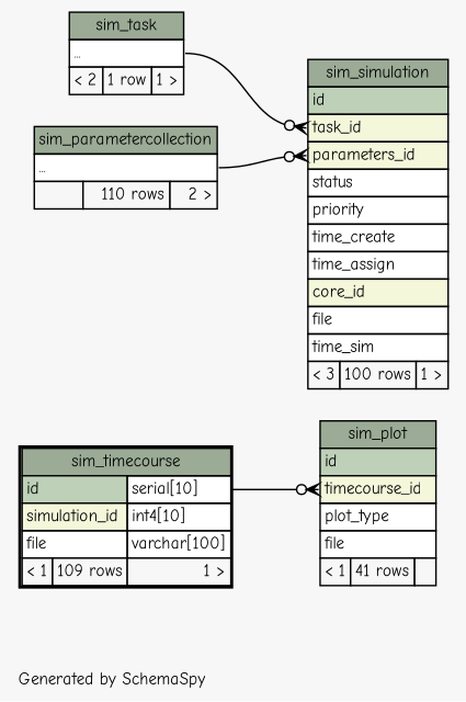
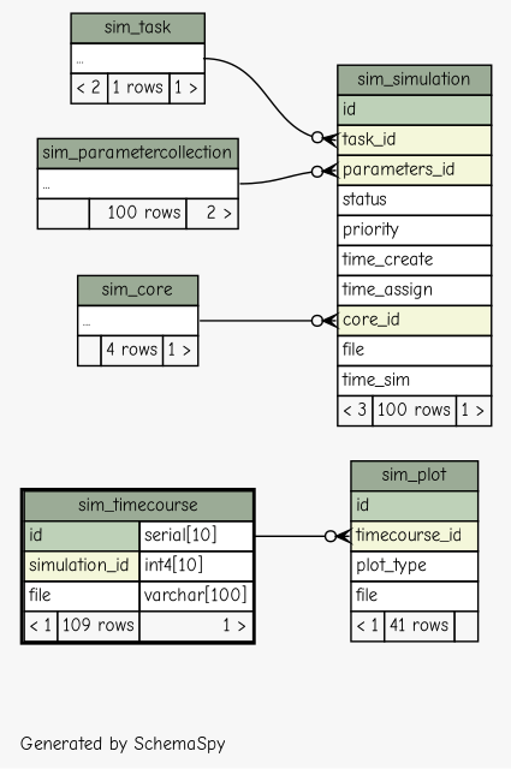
  digraph {
    bgcolor="#f7f7f7"
    fontname="Comic Neue"
    fontsize=11
    label="\nGenerated by SchemaSpy"
    labeljust=l
    nodesep=0.18
    rankdir=RL
    ranksep=0.46
    node [fontname="Comic Neue" fontsize=11 shape=plaintext]
    edge [arrowhead=none arrowsize=0.8 arrowtail=crowodot dir=back fontname="Comic Neue" headport="elipses:e"]
    n1 [label=<     <TABLE BORDER="0" CELLBORDER="1" CELLSPACING="0" BGCOLOR="#ffffff">       <TR><TD COLSPAN="3" BGCOLOR="#9bab96" ALIGN="CENTER">sim_plot</TD></TR>       <TR><TD PORT="id" COLSPAN="3" BGCOLOR="#bed1b8" ALIGN="LEFT">id</TD></TR>       <TR><TD PORT="timecourse_id" COLSPAN="3" BGCOLOR="#f4f7da" ALIGN="LEFT">timecourse_id</TD></TR>       <TR><TD PORT="plot_type" COLSPAN="3" ALIGN="LEFT">plot_type</TD></TR>       <TR><TD PORT="file" COLSPAN="3" ALIGN="LEFT">file</TD></TR>       <TR><TD ALIGN="LEFT" BGCOLOR="#f7f7f7">&lt; 1</TD><TD ALIGN="RIGHT" BGCOLOR="#f7f7f7">41 rows</TD><TD ALIGN="RIGHT" BGCOLOR="#f7f7f7">  </TD></TR>     </TABLE>>]
    n2 [label=<     <TABLE BORDER="2" CELLBORDER="1" CELLSPACING="0" BGCOLOR="#ffffff">       <TR><TD COLSPAN="3" BGCOLOR="#9bab96" ALIGN="CENTER">sim_timecourse</TD></TR>       <TR><TD PORT="id" COLSPAN="2" BGCOLOR="#bed1b8" ALIGN="LEFT">id</TD><TD PORT="id.type" ALIGN="LEFT">serial[10]</TD></TR>       <TR><TD PORT="simulation_id" COLSPAN="2" BGCOLOR="#f4f7da" ALIGN="LEFT">simulation_id</TD><TD PORT="simulation_id.type" ALIGN="LEFT">int4[10]</TD></TR>       <TR><TD PORT="file" COLSPAN="2" ALIGN="LEFT">file</TD><TD PORT="file.type" ALIGN="LEFT">varchar[100]</TD></TR>       <TR><TD ALIGN="LEFT" BGCOLOR="#f7f7f7">&lt; 1</TD><TD ALIGN="RIGHT" BGCOLOR="#f7f7f7">109 rows</TD><TD ALIGN="RIGHT" BGCOLOR="#f7f7f7">1 &gt;</TD></TR>     </TABLE>>]
    n3 [label=<     <TABLE BORDER="0" CELLBORDER="1" CELLSPACING="0" BGCOLOR="#ffffff">       <TR><TD COLSPAN="3" BGCOLOR="#9bab96" ALIGN="CENTER">sim_simulation</TD></TR>       <TR><TD PORT="id" COLSPAN="3" BGCOLOR="#bed1b8" ALIGN="LEFT">id</TD></TR>       <TR><TD PORT="task_id" COLSPAN="3" BGCOLOR="#f4f7da" ALIGN="LEFT">task_id</TD></TR>       <TR><TD PORT="parameters_id" COLSPAN="3" BGCOLOR="#f4f7da" ALIGN="LEFT">parameters_id</TD></TR>       <TR><TD PORT="status" COLSPAN="3" ALIGN="LEFT">status</TD></TR>       <TR><TD PORT="priority" COLSPAN="3" ALIGN="LEFT">priority</TD></TR>       <TR><TD PORT="time_create" COLSPAN="3" ALIGN="LEFT">time_create</TD></TR>       <TR><TD PORT="time_assign" COLSPAN="3" ALIGN="LEFT">time_assign</TD></TR>       <TR><TD PORT="core_id" COLSPAN="3" BGCOLOR="#f4f7da" ALIGN="LEFT">core_id</TD></TR>       <TR><TD PORT="file" COLSPAN="3" ALIGN="LEFT">file</TD></TR>       <TR><TD PORT="time_sim" COLSPAN="3" ALIGN="LEFT">time_sim</TD></TR>       <TR><TD ALIGN="LEFT" BGCOLOR="#f7f7f7">&lt; 3</TD><TD ALIGN="RIGHT" BGCOLOR="#f7f7f7">100 rows</TD><TD ALIGN="RIGHT" BGCOLOR="#f7f7f7">1 &gt;</TD></TR>     </TABLE>>]
-   n5 [label=<     <TABLE BORDER="0" CELLBORDER="1" CELLSPACING="0" BGCOLOR="#ffffff">       <TR><TD COLSPAN="3" BGCOLOR="#9bab96" ALIGN="CENTER">sim_parametercollection</TD></TR>       <TR><TD PORT="elipses" COLSPAN="3" ALIGN="LEFT">...</TD></TR>       <TR><TD ALIGN="LEFT" BGCOLOR="#f7f7f7">  </TD><TD ALIGN="RIGHT" BGCOLOR="#f7f7f7">110 rows</TD><TD ALIGN="RIGHT" BGCOLOR="#f7f7f7">2 &gt;</TD></TR>     </TABLE>>]
-   n6 [label=<     <TABLE BORDER="0" CELLBORDER="1" CELLSPACING="0" BGCOLOR="#ffffff">       <TR><TD COLSPAN="3" BGCOLOR="#9bab96" ALIGN="CENTER">sim_task</TD></TR>       <TR><TD PORT="elipses" COLSPAN="3" ALIGN="LEFT">...</TD></TR>       <TR><TD ALIGN="LEFT" BGCOLOR="#f7f7f7">&lt; 2</TD><TD ALIGN="RIGHT" BGCOLOR="#f7f7f7">1 row</TD><TD ALIGN="RIGHT" BGCOLOR="#f7f7f7">1 &gt;</TD></TR>     </TABLE>>]
+   n4 [label=<     <TABLE BORDER="0" CELLBORDER="1" CELLSPACING="0" BGCOLOR="#ffffff">       <TR><TD COLSPAN="3" BGCOLOR="#9bab96" ALIGN="CENTER">sim_core</TD></TR>       <TR><TD PORT="elipses" COLSPAN="3" ALIGN="LEFT">...</TD></TR>       <TR><TD ALIGN="LEFT" BGCOLOR="#f7f7f7">  </TD><TD ALIGN="RIGHT" BGCOLOR="#f7f7f7">4 rows</TD><TD ALIGN="RIGHT" BGCOLOR="#f7f7f7">1 &gt;</TD></TR>     </TABLE>>]
+   n5 [label=<     <TABLE BORDER="0" CELLBORDER="1" CELLSPACING="0" BGCOLOR="#ffffff">       <TR><TD COLSPAN="3" BGCOLOR="#9bab96" ALIGN="CENTER">sim_parametercollection</TD></TR>       <TR><TD PORT="elipses" COLSPAN="3" ALIGN="LEFT">...</TD></TR>       <TR><TD ALIGN="LEFT" BGCOLOR="#f7f7f7">  </TD><TD ALIGN="RIGHT" BGCOLOR="#f7f7f7">100 rows</TD><TD ALIGN="RIGHT" BGCOLOR="#f7f7f7">2 &gt;</TD></TR>     </TABLE>>]
+   n6 [label=<     <TABLE BORDER="0" CELLBORDER="1" CELLSPACING="0" BGCOLOR="#ffffff">       <TR><TD COLSPAN="3" BGCOLOR="#9bab96" ALIGN="CENTER">sim_task</TD></TR>       <TR><TD PORT="elipses" COLSPAN="3" ALIGN="LEFT">...</TD></TR>       <TR><TD ALIGN="LEFT" BGCOLOR="#f7f7f7">&lt; 2</TD><TD ALIGN="RIGHT" BGCOLOR="#f7f7f7">1 rows</TD><TD ALIGN="RIGHT" BGCOLOR="#f7f7f7">1 &gt;</TD></TR>     </TABLE>>]
    n1 -> n2 [headport="id.type:e" tailport="timecourse_id:w"]
+   n3 -> n4 [tailport="core_id:w"]
    n3 -> n5 [tailport="parameters_id:w"]
    n3 -> n6 [tailport="task_id:w"]
  }
